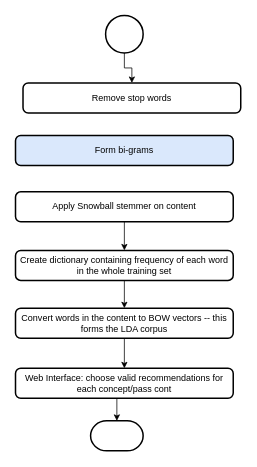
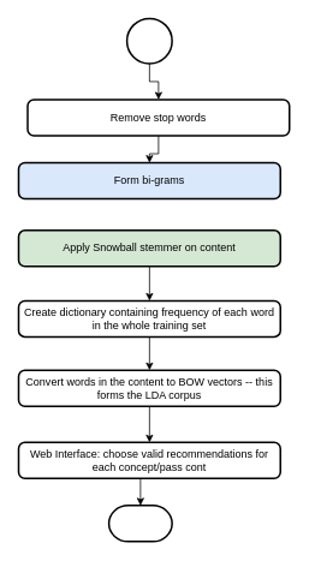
  <mxCell id="0" />
  <mxCell id="1" parent="0" />
  <mxCell id="2" value="" style="edgeStyle=orthogonalEdgeStyle;rounded=0;orthogonalLoop=1;jettySize=auto;html=1;" parent="1" source="3" target="5" edge="1"><mxGeometry relative="1" as="geometry" /></mxCell>
  <mxCell id="3" value="" style="strokeWidth=2;html=1;shape=mxgraph.flowchart.start_2;whiteSpace=wrap;" parent="1" vertex="1"><mxGeometry x="140" y="20" width="50" height="50" as="geometry" /></mxCell>
+ <mxCell id="4" value="" style="edgeStyle=orthogonalEdgeStyle;rounded=0;orthogonalLoop=1;jettySize=auto;html=1;" parent="1" source="5" target="6" edge="1"><mxGeometry relative="1" as="geometry" /></mxCell>
  <mxCell id="5" value="Remove stop words&lt;br&gt;" style="rounded=1;whiteSpace=wrap;html=1;absoluteArcSize=1;arcSize=14;strokeWidth=2;" parent="1" vertex="1"><mxGeometry x="30" y="110" width="290" height="40" as="geometry" /></mxCell>
  <mxCell id="6" value="Form bi-grams&lt;br&gt;" style="rounded=1;whiteSpace=wrap;html=1;absoluteArcSize=1;arcSize=14;strokeWidth=2;fillColor=#dae8fc;" parent="1" vertex="1"><mxGeometry x="20" y="180" width="290" height="40" as="geometry" /></mxCell>
  <mxCell id="7" style="edgeStyle=orthogonalEdgeStyle;rounded=0;orthogonalLoop=1;jettySize=auto;html=1;exitX=0.5;exitY=1;exitDx=0;exitDy=0;entryX=0.5;entryY=0;entryDx=0;entryDy=0;" parent="1" source="8" target="15" edge="1"><mxGeometry relative="1" as="geometry" /></mxCell>
- <mxCell id="8" value="Apply Snowball stemmer on content" style="rounded=1;whiteSpace=wrap;html=1;absoluteArcSize=1;arcSize=14;strokeWidth=2;" parent="1" vertex="1"><mxGeometry x="20" y="255" width="290" height="40" as="geometry" /></mxCell>
+ <mxCell id="8" value="Apply Snowball stemmer on content" style="rounded=1;whiteSpace=wrap;html=1;absoluteArcSize=1;arcSize=14;strokeWidth=2;fillColor=#d5e8d4;" parent="1" vertex="1"><mxGeometry x="20" y="255" width="290" height="40" as="geometry" /></mxCell>
  <mxCell id="9" style="edgeStyle=orthogonalEdgeStyle;rounded=0;orthogonalLoop=1;jettySize=auto;html=1;exitX=0.5;exitY=1;exitDx=0;exitDy=0;" parent="1" source="10" target="12" edge="1"><mxGeometry relative="1" as="geometry" /></mxCell>
  <mxCell id="10" value="Convert words in the content to BOW vectors -- this forms the LDA corpus" style="rounded=1;whiteSpace=wrap;html=1;absoluteArcSize=1;arcSize=14;strokeWidth=2;" parent="1" vertex="1"><mxGeometry x="20" y="410" width="290" height="40" as="geometry" /></mxCell>
  <mxCell id="11" style="edgeStyle=orthogonalEdgeStyle;rounded=0;orthogonalLoop=1;jettySize=auto;html=1;exitX=0.5;exitY=1;exitDx=0;exitDy=0;entryX=0.5;entryY=0;entryDx=0;entryDy=0;entryPerimeter=0;" parent="1" source="12" target="13" edge="1"><mxGeometry relative="1" as="geometry" /></mxCell>
  <mxCell id="12" value="Web Interface: choose valid recommendations for each concept/pass cont" style="rounded=1;whiteSpace=wrap;html=1;absoluteArcSize=1;arcSize=14;strokeWidth=2;" parent="1" vertex="1"><mxGeometry x="20" y="490" width="290" height="40" as="geometry" /></mxCell>
  <mxCell id="13" value="" style="strokeWidth=2;html=1;shape=mxgraph.flowchart.terminator;whiteSpace=wrap;" parent="1" vertex="1"><mxGeometry x="120" y="560" width="70" height="40" as="geometry" /></mxCell>
  <mxCell id="14" style="edgeStyle=orthogonalEdgeStyle;rounded=0;orthogonalLoop=1;jettySize=auto;html=1;exitX=0.5;exitY=1;exitDx=0;exitDy=0;entryX=0.5;entryY=0;entryDx=0;entryDy=0;" parent="1" source="15" target="10" edge="1"><mxGeometry relative="1" as="geometry" /></mxCell>
  <mxCell id="15" value="Create dictionary containing frequency of each word in the whole training set" style="rounded=1;whiteSpace=wrap;html=1;absoluteArcSize=1;arcSize=14;strokeWidth=2;" parent="1" vertex="1"><mxGeometry x="20" y="333" width="290" height="40" as="geometry" /></mxCell>
